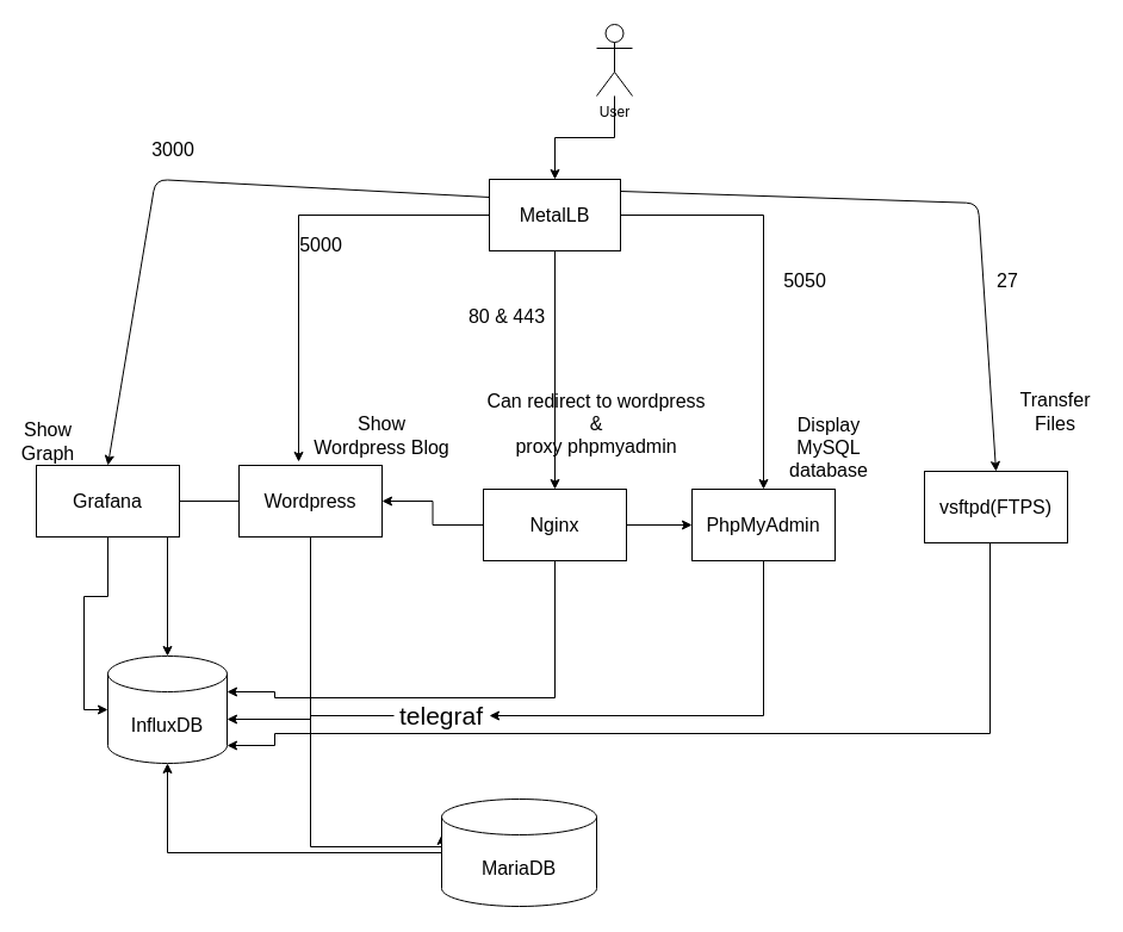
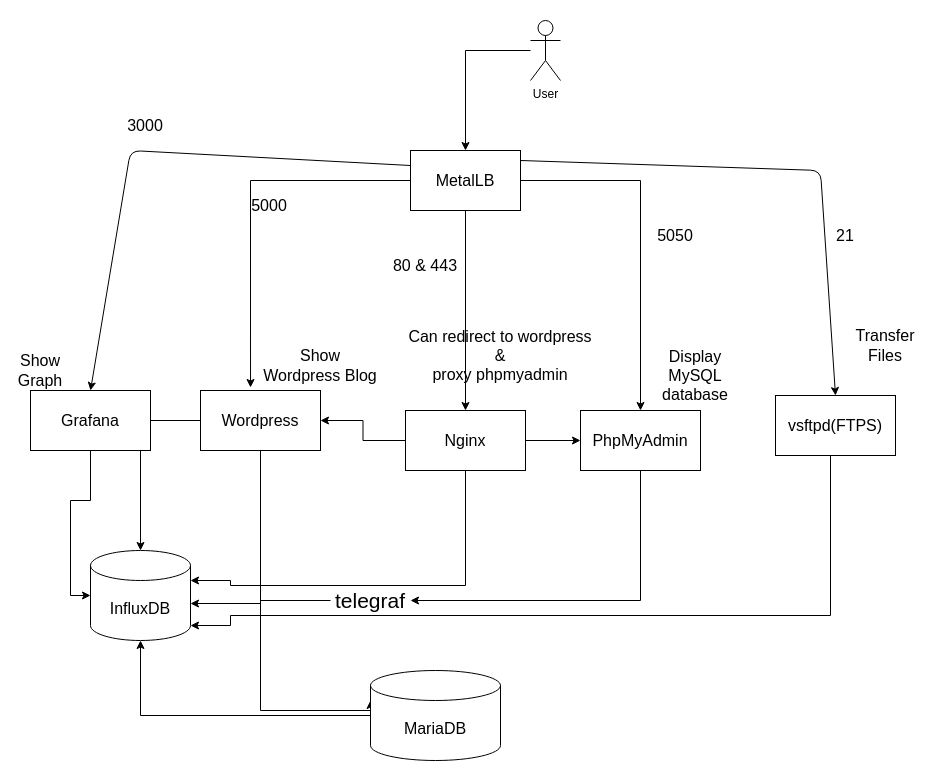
  <mxCell id="0" />
  <mxCell id="1" parent="0" />
  <mxCell id="2" style="edgeStyle=orthogonalEdgeStyle;rounded=0;orthogonalLoop=1;jettySize=auto;html=1;entryX=0.5;entryY=0;entryDx=0;entryDy=0;" edge="1" parent="1" source="5" target="17"><mxGeometry relative="1" as="geometry" /></mxCell>
  <mxCell id="3" style="edgeStyle=orthogonalEdgeStyle;rounded=0;orthogonalLoop=1;jettySize=auto;html=1;entryX=0.417;entryY=-0.05;entryDx=0;entryDy=0;entryPerimeter=0;" edge="1" parent="1" source="5" target="11"><mxGeometry relative="1" as="geometry" /></mxCell>
  <mxCell id="4" style="edgeStyle=orthogonalEdgeStyle;rounded=0;orthogonalLoop=1;jettySize=auto;html=1;" edge="1" parent="1" source="5" target="7"><mxGeometry relative="1" as="geometry"><Array as="points"><mxPoint x="640" y="180" /></Array></mxGeometry></mxCell>
  <mxCell id="5" value="&lt;font style=&quot;font-size: 16px&quot;&gt;MetalLB&lt;/font&gt;" style="rounded=0;whiteSpace=wrap;html=1;" vertex="1" parent="1"><mxGeometry x="410" y="150" width="110" height="60" as="geometry" /></mxCell>
  <mxCell id="6" style="edgeStyle=orthogonalEdgeStyle;rounded=0;orthogonalLoop=1;jettySize=auto;html=1;entryX=1;entryY=0.589;entryDx=0;entryDy=0;entryPerimeter=0;" edge="1" parent="1" source="24" target="26"><mxGeometry relative="1" as="geometry"><mxPoint x="260" y="600" as="targetPoint" /><Array as="points" /></mxGeometry></mxCell>
  <mxCell id="7" value="&lt;font style=&quot;font-size: 16px&quot;&gt;PhpMyAdmin&lt;/font&gt;" style="rounded=0;whiteSpace=wrap;html=1;" vertex="1" parent="1"><mxGeometry x="580" y="410" width="120" height="60" as="geometry" /></mxCell>
  <mxCell id="8" style="edgeStyle=orthogonalEdgeStyle;rounded=0;orthogonalLoop=1;jettySize=auto;html=1;entryX=0.5;entryY=1;entryDx=0;entryDy=0;entryPerimeter=0;exitX=0;exitY=0.5;exitDx=0;exitDy=0;exitPerimeter=0;" edge="1" parent="1" source="27" target="26"><mxGeometry relative="1" as="geometry"><mxPoint x="400" y="700" as="sourcePoint" /><mxPoint x="200" y="630" as="targetPoint" /></mxGeometry></mxCell>
  <mxCell id="9" style="edgeStyle=orthogonalEdgeStyle;rounded=0;orthogonalLoop=1;jettySize=auto;html=1;entryX=0.5;entryY=0;entryDx=0;entryDy=0;entryPerimeter=0;" edge="1" parent="1" source="11" target="26"><mxGeometry relative="1" as="geometry"><mxPoint x="160" y="580" as="targetPoint" /></mxGeometry></mxCell>
  <mxCell id="10" style="edgeStyle=orthogonalEdgeStyle;rounded=0;orthogonalLoop=1;jettySize=auto;html=1;entryX=0;entryY=0;entryDx=0;entryDy=30;entryPerimeter=0;" edge="1" parent="1" source="11" target="27"><mxGeometry relative="1" as="geometry"><Array as="points"><mxPoint x="260" y="710" /></Array></mxGeometry></mxCell>
  <mxCell id="11" value="&lt;font style=&quot;font-size: 16px&quot;&gt;Wordpress&lt;/font&gt;" style="rounded=0;whiteSpace=wrap;html=1;" vertex="1" parent="1"><mxGeometry x="200" y="390" width="120" height="60" as="geometry" /></mxCell>
  <mxCell id="12" style="edgeStyle=orthogonalEdgeStyle;rounded=0;orthogonalLoop=1;jettySize=auto;html=1;entryX=0;entryY=0.5;entryDx=0;entryDy=0;entryPerimeter=0;" edge="1" parent="1" source="13" target="26"><mxGeometry relative="1" as="geometry"><mxPoint x="140" y="615" as="targetPoint" /></mxGeometry></mxCell>
  <mxCell id="13" value="&lt;font style=&quot;font-size: 16px&quot;&gt;Grafana&lt;/font&gt;" style="rounded=0;whiteSpace=wrap;html=1;" vertex="1" parent="1"><mxGeometry x="30" y="390" width="120" height="60" as="geometry" /></mxCell>
  <mxCell id="14" style="edgeStyle=orthogonalEdgeStyle;rounded=0;orthogonalLoop=1;jettySize=auto;html=1;entryX=1;entryY=0;entryDx=0;entryDy=30;entryPerimeter=0;" edge="1" parent="1" source="17" target="26"><mxGeometry relative="1" as="geometry"><mxPoint x="260" y="585" as="targetPoint" /><Array as="points"><mxPoint x="465" y="585" /><mxPoint x="230" y="585" /></Array></mxGeometry></mxCell>
  <mxCell id="15" style="edgeStyle=orthogonalEdgeStyle;rounded=0;orthogonalLoop=1;jettySize=auto;html=1;entryX=1;entryY=0.5;entryDx=0;entryDy=0;" edge="1" parent="1" source="17" target="11"><mxGeometry relative="1" as="geometry" /></mxCell>
  <mxCell id="16" style="edgeStyle=orthogonalEdgeStyle;rounded=0;orthogonalLoop=1;jettySize=auto;html=1;entryX=0;entryY=0.5;entryDx=0;entryDy=0;" edge="1" parent="1" source="17" target="7"><mxGeometry relative="1" as="geometry" /></mxCell>
  <mxCell id="17" value="&lt;font style=&quot;font-size: 16px&quot;&gt;Nginx&lt;/font&gt;" style="rounded=0;whiteSpace=wrap;html=1;" vertex="1" parent="1"><mxGeometry x="405" y="410" width="120" height="60" as="geometry" /></mxCell>
  <mxCell id="18" style="edgeStyle=orthogonalEdgeStyle;rounded=0;orthogonalLoop=1;jettySize=auto;html=1;entryX=1;entryY=1;entryDx=0;entryDy=-15;entryPerimeter=0;" edge="1" parent="1" source="19" target="26"><mxGeometry relative="1" as="geometry"><mxPoint x="260" y="615" as="targetPoint" /><Array as="points"><mxPoint x="830" y="615" /><mxPoint x="230" y="615" /></Array></mxGeometry></mxCell>
  <mxCell id="19" value="&lt;font style=&quot;font-size: 16px&quot;&gt;vsftpd(FTPS)&lt;/font&gt;" style="rounded=0;whiteSpace=wrap;html=1;" vertex="1" parent="1"><mxGeometry x="775" y="395" width="120" height="60" as="geometry" /></mxCell>
  <mxCell id="20" style="edgeStyle=orthogonalEdgeStyle;rounded=0;orthogonalLoop=1;jettySize=auto;html=1;entryX=0.5;entryY=0;entryDx=0;entryDy=0;" edge="1" parent="1" source="21" target="5"><mxGeometry relative="1" as="geometry" /></mxCell>
- <mxCell id="21" value="User&lt;br&gt;" style="shape=umlActor;verticalLabelPosition=bottom;verticalAlign=top;html=1;outlineConnect=0;" vertex="1" parent="1"><mxGeometry x="500" y="20" width="30" height="60" as="geometry" /></mxCell>
+ <mxCell id="21" value="User&lt;br&gt;" style="shape=umlActor;verticalLabelPosition=bottom;verticalAlign=top;html=1;outlineConnect=0;" vertex="1" parent="1"><mxGeometry x="530" y="20" width="30" height="60" as="geometry" /></mxCell>
  <mxCell id="22" value="" style="endArrow=classic;html=1;entryX=0.5;entryY=0;entryDx=0;entryDy=0;" edge="1" parent="1" target="19"><mxGeometry relative="1" as="geometry"><mxPoint x="520" y="160" as="sourcePoint" /><mxPoint x="620" y="160" as="targetPoint" /><Array as="points"><mxPoint x="820" y="170" /></Array></mxGeometry></mxCell>
  <mxCell id="23" value="" style="endArrow=classic;html=1;exitX=0;exitY=0.25;exitDx=0;exitDy=0;entryX=0.5;entryY=0;entryDx=0;entryDy=0;" edge="1" parent="1" source="5" target="13"><mxGeometry width="50" height="50" relative="1" as="geometry"><mxPoint x="115" y="220" as="sourcePoint" /><mxPoint x="-10" y="165" as="targetPoint" /><Array as="points"><mxPoint x="130" y="150" /></Array></mxGeometry></mxCell>
  <mxCell id="24" value="&lt;font style=&quot;font-size: 21px&quot;&gt;telegraf&lt;/font&gt;" style="text;html=1;strokeColor=none;fillColor=none;align=center;verticalAlign=middle;whiteSpace=wrap;rounded=0;" vertex="1" parent="1"><mxGeometry x="330" y="575" width="80" height="50" as="geometry" /></mxCell>
  <mxCell id="25" style="edgeStyle=orthogonalEdgeStyle;rounded=0;orthogonalLoop=1;jettySize=auto;html=1;entryX=1;entryY=0.5;entryDx=0;entryDy=0;" edge="1" parent="1" source="7" target="24"><mxGeometry relative="1" as="geometry"><mxPoint x="640" y="470" as="sourcePoint" /><mxPoint x="260" y="600" as="targetPoint" /><Array as="points"><mxPoint x="640" y="600" /></Array></mxGeometry></mxCell>
  <mxCell id="26" value="&lt;font style=&quot;font-size: 16px&quot;&gt;InfluxDB&lt;/font&gt;" style="shape=cylinder3;whiteSpace=wrap;html=1;boundedLbl=1;backgroundOutline=1;size=15;" vertex="1" parent="1"><mxGeometry x="90" y="550" width="100" height="90" as="geometry" /></mxCell>
  <mxCell id="27" value="&lt;font style=&quot;font-size: 16px&quot;&gt;MariaDB&lt;/font&gt;" style="shape=cylinder3;whiteSpace=wrap;html=1;boundedLbl=1;backgroundOutline=1;size=15;" vertex="1" parent="1"><mxGeometry x="370" y="670" width="130" height="90" as="geometry" /></mxCell>
  <mxCell id="28" value="&lt;span style=&quot;font-size: 16px&quot;&gt;Show&lt;br&gt;Graph&lt;br&gt;&lt;/span&gt;" style="text;html=1;strokeColor=none;fillColor=none;align=center;verticalAlign=middle;whiteSpace=wrap;rounded=0;" vertex="1" parent="1"><mxGeometry x="20" y="360" width="40" height="20" as="geometry" /></mxCell>
  <mxCell id="29" value="&lt;span style=&quot;font-size: 16px&quot;&gt;Show&lt;br&gt;Wordpress Blog&lt;br&gt;&lt;/span&gt;" style="text;html=1;strokeColor=none;fillColor=none;align=center;verticalAlign=middle;whiteSpace=wrap;rounded=0;" vertex="1" parent="1"><mxGeometry x="260" y="340" width="120" height="50" as="geometry" /></mxCell>
  <mxCell id="30" value="&lt;span style=&quot;font-size: 16px&quot;&gt;Can redirect to wordpress &amp;amp;&lt;br&gt;proxy phpmyadmin&lt;br&gt;&lt;/span&gt;" style="text;html=1;strokeColor=none;fillColor=none;align=center;verticalAlign=middle;whiteSpace=wrap;rounded=0;" vertex="1" parent="1"><mxGeometry x="400" y="330" width="200" height="50" as="geometry" /></mxCell>
  <mxCell id="31" value="&lt;span style=&quot;font-size: 16px&quot;&gt;Display&lt;br&gt;MySQL database&lt;br&gt;&lt;/span&gt;" style="text;html=1;strokeColor=none;fillColor=none;align=center;verticalAlign=middle;whiteSpace=wrap;rounded=0;" vertex="1" parent="1"><mxGeometry x="660" y="350" width="70" height="50" as="geometry" /></mxCell>
  <mxCell id="32" value="&lt;span style=&quot;font-size: 16px&quot;&gt;Transfer&lt;br&gt;Files&lt;br&gt;&lt;/span&gt;" style="text;html=1;strokeColor=none;fillColor=none;align=center;verticalAlign=middle;whiteSpace=wrap;rounded=0;" vertex="1" parent="1"><mxGeometry x="850" y="320" width="70" height="50" as="geometry" /></mxCell>
  <mxCell id="33" value="&lt;span style=&quot;font-size: 16px&quot;&gt;3000&lt;/span&gt;" style="text;html=1;strokeColor=none;fillColor=none;align=center;verticalAlign=middle;whiteSpace=wrap;rounded=0;" vertex="1" parent="1"><mxGeometry x="110" y="100" width="70" height="50" as="geometry" /></mxCell>
  <mxCell id="34" value="&lt;span style=&quot;font-size: 16px&quot;&gt;5000&lt;/span&gt;" style="text;html=1;strokeColor=none;fillColor=none;align=center;verticalAlign=middle;whiteSpace=wrap;rounded=0;" vertex="1" parent="1"><mxGeometry x="234" y="180" width="70" height="50" as="geometry" /></mxCell>
  <mxCell id="35" value="&lt;span style=&quot;font-size: 16px&quot;&gt;80 &amp;amp; 443&lt;/span&gt;" style="text;html=1;strokeColor=none;fillColor=none;align=center;verticalAlign=middle;whiteSpace=wrap;rounded=0;" vertex="1" parent="1"><mxGeometry x="390" y="240" width="70" height="50" as="geometry" /></mxCell>
  <mxCell id="36" value="&lt;span style=&quot;font-size: 16px&quot;&gt;5050&lt;/span&gt;" style="text;html=1;strokeColor=none;fillColor=none;align=center;verticalAlign=middle;whiteSpace=wrap;rounded=0;" vertex="1" parent="1"><mxGeometry x="640" y="210" width="70" height="50" as="geometry" /></mxCell>
- <mxCell id="37" value="&lt;span style=&quot;font-size: 16px&quot;&gt;27&lt;/span&gt;" style="text;html=1;strokeColor=none;fillColor=none;align=center;verticalAlign=middle;whiteSpace=wrap;rounded=0;" vertex="1" parent="1"><mxGeometry x="810" y="210" width="70" height="50" as="geometry" /></mxCell>
+ <mxCell id="37" value="&lt;span style=&quot;font-size: 16px&quot;&gt;21&lt;/span&gt;" style="text;html=1;strokeColor=none;fillColor=none;align=center;verticalAlign=middle;whiteSpace=wrap;rounded=0;" vertex="1" parent="1"><mxGeometry x="810" y="210" width="70" height="50" as="geometry" /></mxCell>
